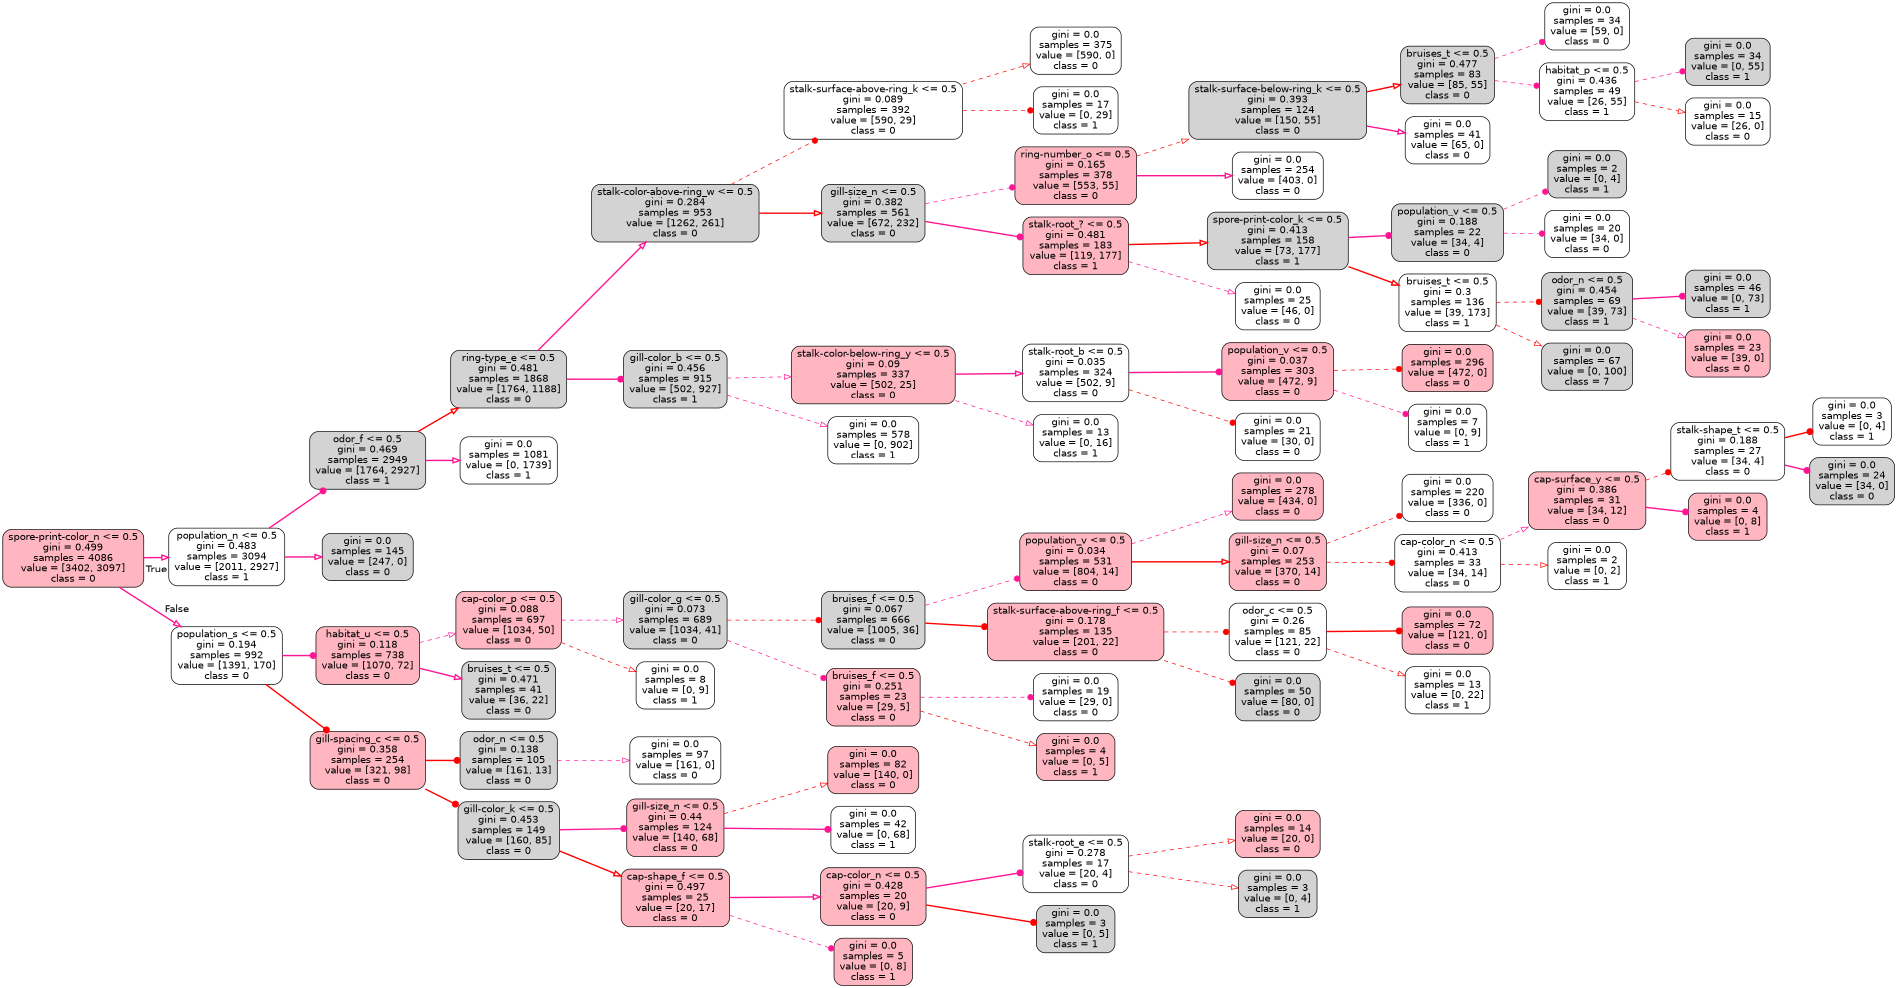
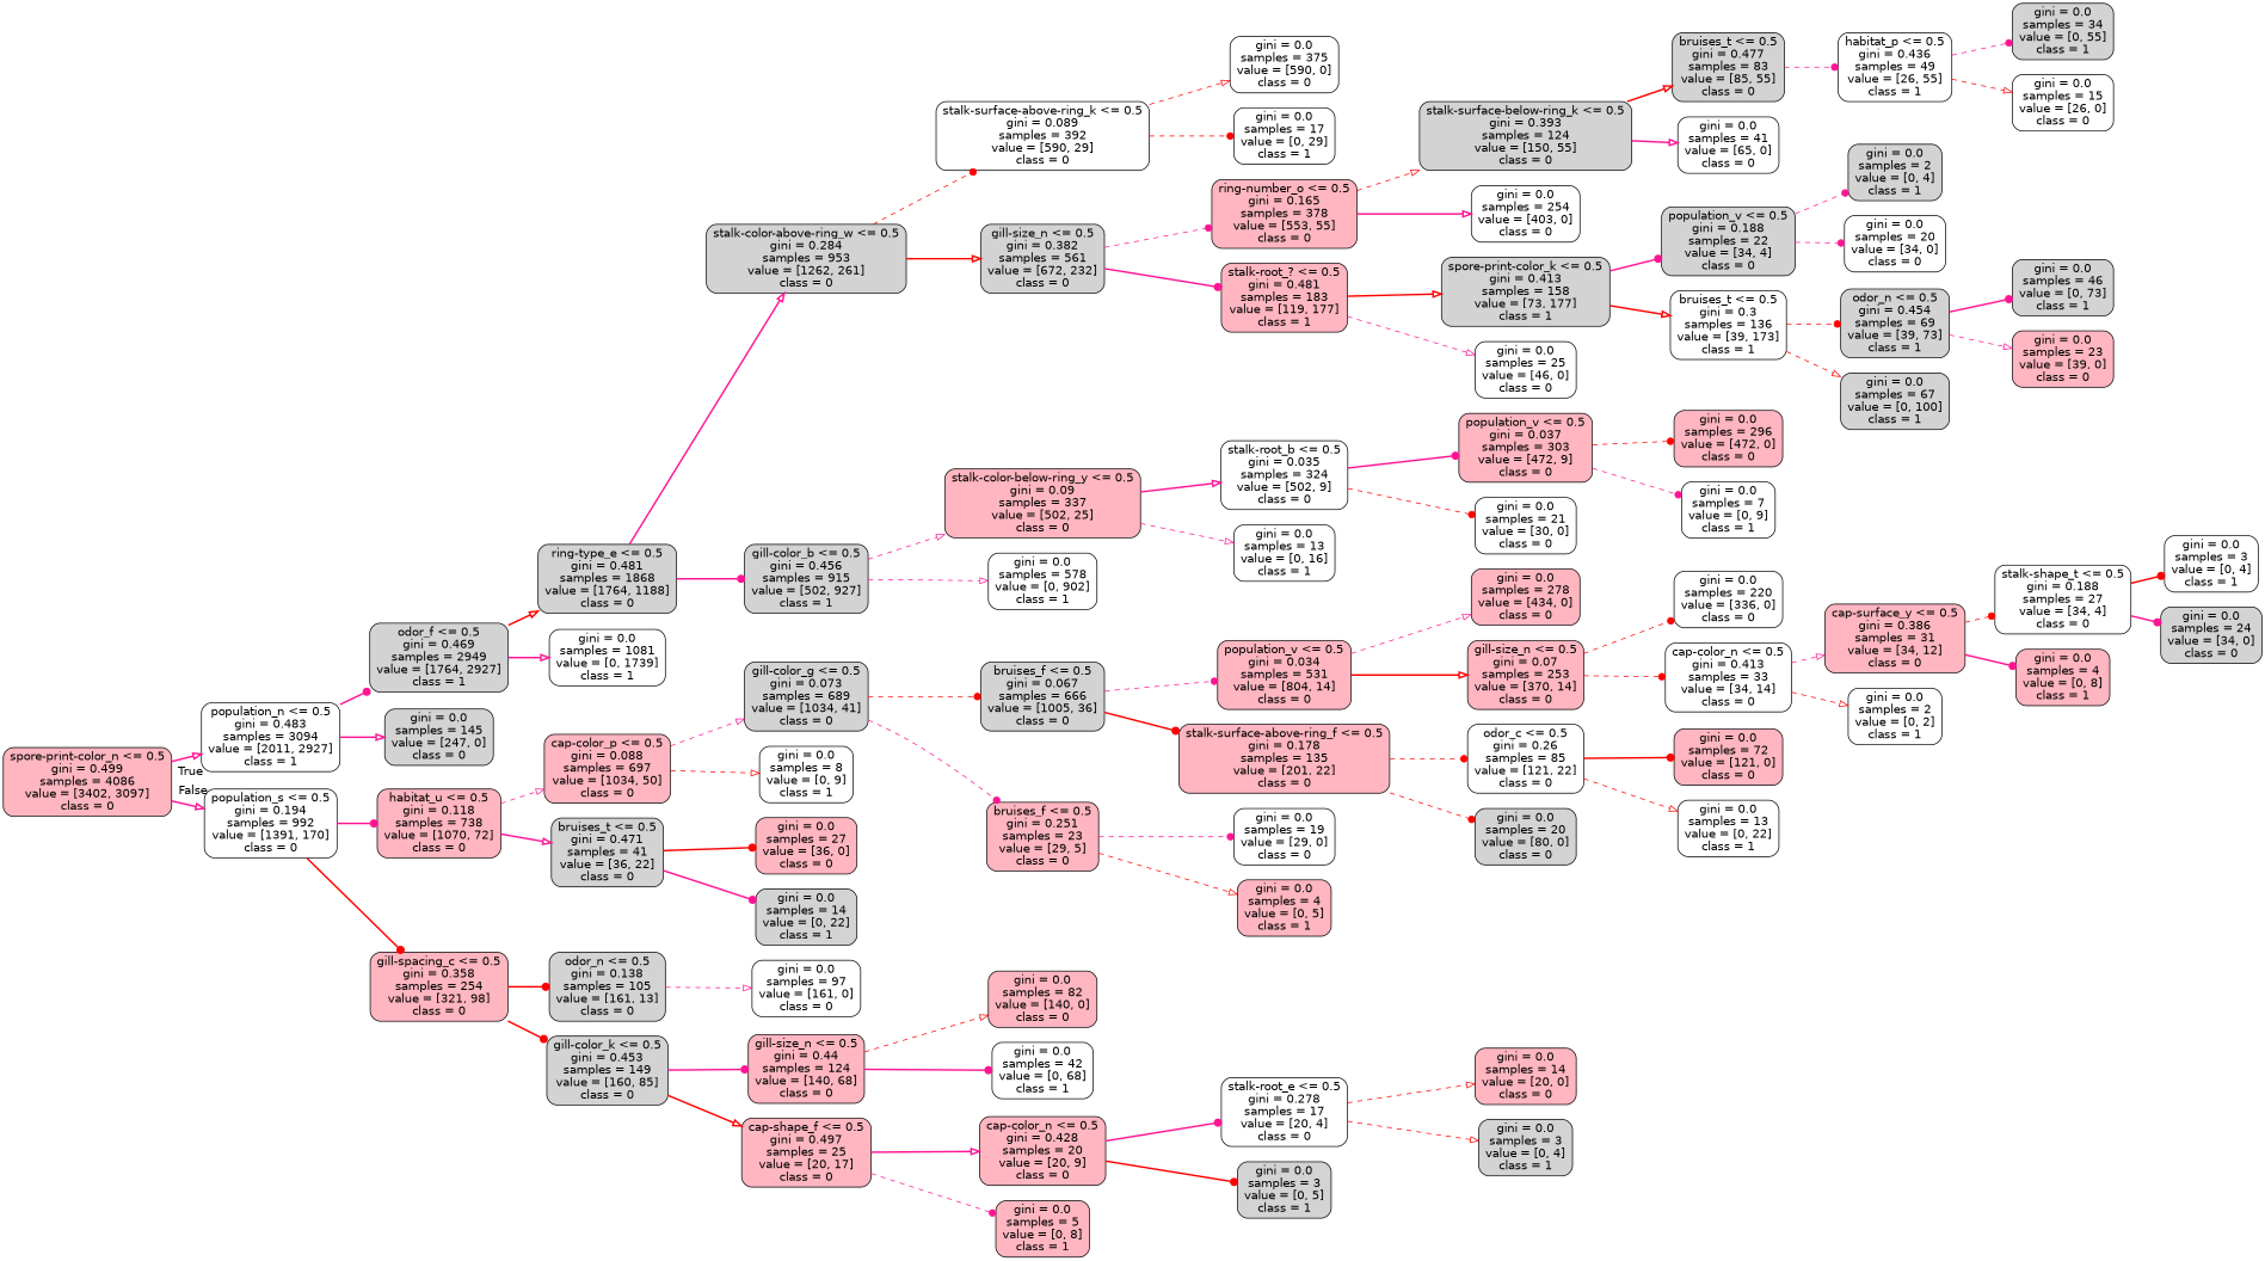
  digraph {
    rankdir=LR
    node [color=black fillcolor=white fontname=helvetica shape=box style="filled, rounded"]
    edge [arrowhead=dot color=deeppink fontname=helvetica style=dashed]
    n1 [fillcolor=lightpink label="spore-print-color_n <= 0.5\ngini = 0.499\nsamples = 4086\nvalue = [3402, 3097]\nclass = 0"]
    n2 [label="population_n <= 0.5\ngini = 0.483\nsamples = 3094\nvalue = [2011, 2927]\nclass = 1"]
    n3 [label="population_s <= 0.5\ngini = 0.194\nsamples = 992\nvalue = [1391, 170]\nclass = 0"]
    n4 [fillcolor=lightgrey label="odor_f <= 0.5\ngini = 0.469\nsamples = 2949\nvalue = [1764, 2927]\nclass = 1"]
    n5 [fillcolor=lightgrey label="gini = 0.0\nsamples = 145\nvalue = [247, 0]\nclass = 0"]
    n6 [fillcolor=lightpink label="habitat_u <= 0.5\ngini = 0.118\nsamples = 738\nvalue = [1070, 72]\nclass = 0"]
    n7 [fillcolor=lightpink label="gill-spacing_c <= 0.5\ngini = 0.358\nsamples = 254\nvalue = [321, 98]\nclass = 0"]
    n8 [fillcolor=lightgrey label="ring-type_e <= 0.5\ngini = 0.481\nsamples = 1868\nvalue = [1764, 1188]\nclass = 0"]
    n9 [label="gini = 0.0\nsamples = 1081\nvalue = [0, 1739]\nclass = 1"]
    n10 [fillcolor=lightgrey label="stalk-color-above-ring_w <= 0.5\ngini = 0.284\nsamples = 953\nvalue = [1262, 261]\nclass = 0"]
    n11 [fillcolor=lightgrey label="gill-color_b <= 0.5\ngini = 0.456\nsamples = 915\nvalue = [502, 927]\nclass = 1"]
    n12 [label="stalk-surface-above-ring_k <= 0.5\ngini = 0.089\nsamples = 392\nvalue = [590, 29]\nclass = 0"]
    n13 [fillcolor=lightgrey label="gill-size_n <= 0.5\ngini = 0.382\nsamples = 561\nvalue = [672, 232]\nclass = 0"]
    n14 [fillcolor=lightpink label="stalk-color-below-ring_y <= 0.5\ngini = 0.09\nsamples = 337\nvalue = [502, 25]\nclass = 0"]
    n15 [label="gini = 0.0\nsamples = 578\nvalue = [0, 902]\nclass = 1"]
    n16 [label="gini = 0.0\nsamples = 375\nvalue = [590, 0]\nclass = 0"]
    n17 [label="gini = 0.0\nsamples = 17\nvalue = [0, 29]\nclass = 1"]
    n18 [fillcolor=lightpink label="ring-number_o <= 0.5\ngini = 0.165\nsamples = 378\nvalue = [553, 55]\nclass = 0"]
    n19 [fillcolor=lightpink label="stalk-root_? <= 0.5\ngini = 0.481\nsamples = 183\nvalue = [119, 177]\nclass = 1"]
    n20 [fillcolor=lightgrey label="stalk-surface-below-ring_k <= 0.5\ngini = 0.393\nsamples = 124\nvalue = [150, 55]\nclass = 0"]
    n21 [label="gini = 0.0\nsamples = 254\nvalue = [403, 0]\nclass = 0"]
    n22 [fillcolor=lightgrey label="spore-print-color_k <= 0.5\ngini = 0.413\nsamples = 158\nvalue = [73, 177]\nclass = 1"]
    n23 [label="gini = 0.0\nsamples = 25\nvalue = [46, 0]\nclass = 0"]
    n24 [fillcolor=lightgrey label="bruises_t <= 0.5\ngini = 0.477\nsamples = 83\nvalue = [85, 55]\nclass = 0"]
    n25 [label="gini = 0.0\nsamples = 41\nvalue = [65, 0]\nclass = 0"]
-   n26 [label="gini = 0.0\nsamples = 34\nvalue = [59, 0]\nclass = 0"]
    n27 [label="habitat_p <= 0.5\ngini = 0.436\nsamples = 49\nvalue = [26, 55]\nclass = 1"]
    n28 [fillcolor=lightgrey label="gini = 0.0\nsamples = 34\nvalue = [0, 55]\nclass = 1"]
    n29 [label="gini = 0.0\nsamples = 15\nvalue = [26, 0]\nclass = 0"]
    n30 [fillcolor=lightgrey label="population_v <= 0.5\ngini = 0.188\nsamples = 22\nvalue = [34, 4]\nclass = 0"]
    n31 [label="bruises_t <= 0.5\ngini = 0.3\nsamples = 136\nvalue = [39, 173]\nclass = 1"]
    n32 [fillcolor=lightgrey label="gini = 0.0\nsamples = 2\nvalue = [0, 4]\nclass = 1"]
    n33 [label="gini = 0.0\nsamples = 20\nvalue = [34, 0]\nclass = 0"]
    n34 [fillcolor=lightgrey label="odor_n <= 0.5\ngini = 0.454\nsamples = 69\nvalue = [39, 73]\nclass = 1"]
-   n35 [fillcolor=lightgrey label="gini = 0.0\nsamples = 67\nvalue = [0, 100]\nclass = 7"]
+   n35 [fillcolor=lightgrey label="gini = 0.0\nsamples = 67\nvalue = [0, 100]\nclass = 1"]
    n36 [fillcolor=lightgrey label="gini = 0.0\nsamples = 46\nvalue = [0, 73]\nclass = 1"]
    n37 [fillcolor=lightpink label="gini = 0.0\nsamples = 23\nvalue = [39, 0]\nclass = 0"]
    n38 [label="stalk-root_b <= 0.5\ngini = 0.035\nsamples = 324\nvalue = [502, 9]\nclass = 0"]
    n39 [label="gini = 0.0\nsamples = 13\nvalue = [0, 16]\nclass = 1"]
    n40 [fillcolor=lightpink label="population_v <= 0.5\ngini = 0.037\nsamples = 303\nvalue = [472, 9]\nclass = 0"]
    n41 [label="gini = 0.0\nsamples = 21\nvalue = [30, 0]\nclass = 0"]
    n42 [fillcolor=lightpink label="gini = 0.0\nsamples = 296\nvalue = [472, 0]\nclass = 0"]
    n43 [label="gini = 0.0\nsamples = 7\nvalue = [0, 9]\nclass = 1"]
    n44 [fillcolor=lightpink label="cap-color_p <= 0.5\ngini = 0.088\nsamples = 697\nvalue = [1034, 50]\nclass = 0"]
    n45 [fillcolor=lightgrey label="bruises_t <= 0.5\ngini = 0.471\nsamples = 41\nvalue = [36, 22]\nclass = 0"]
    n46 [fillcolor=lightgrey label="odor_n <= 0.5\ngini = 0.138\nsamples = 105\nvalue = [161, 13]\nclass = 0"]
    n47 [fillcolor=lightgrey label="gill-color_k <= 0.5\ngini = 0.453\nsamples = 149\nvalue = [160, 85]\nclass = 0"]
    n48 [fillcolor=lightgrey label="gill-color_g <= 0.5\ngini = 0.073\nsamples = 689\nvalue = [1034, 41]\nclass = 0"]
    n49 [label="gini = 0.0\nsamples = 8\nvalue = [0, 9]\nclass = 1"]
+   n50 [fillcolor=lightpink label="gini = 0.0\nsamples = 27\nvalue = [36, 0]\nclass = 0"]
+   n51 [fillcolor=lightgrey label="gini = 0.0\nsamples = 14\nvalue = [0, 22]\nclass = 1"]
    n52 [fillcolor=lightgrey label="bruises_f <= 0.5\ngini = 0.067\nsamples = 666\nvalue = [1005, 36]\nclass = 0"]
    n53 [fillcolor=lightpink label="bruises_f <= 0.5\ngini = 0.251\nsamples = 23\nvalue = [29, 5]\nclass = 0"]
    n54 [fillcolor=lightpink label="population_v <= 0.5\ngini = 0.034\nsamples = 531\nvalue = [804, 14]\nclass = 0"]
    n55 [fillcolor=lightpink label="stalk-surface-above-ring_f <= 0.5\ngini = 0.178\nsamples = 135\nvalue = [201, 22]\nclass = 0"]
    n56 [label="gini = 0.0\nsamples = 19\nvalue = [29, 0]\nclass = 0"]
    n57 [fillcolor=lightpink label="gini = 0.0\nsamples = 4\nvalue = [0, 5]\nclass = 1"]
    n58 [fillcolor=lightpink label="gini = 0.0\nsamples = 278\nvalue = [434, 0]\nclass = 0"]
    n59 [fillcolor=lightpink label="gill-size_n <= 0.5\ngini = 0.07\nsamples = 253\nvalue = [370, 14]\nclass = 0"]
    n60 [label="odor_c <= 0.5\ngini = 0.26\nsamples = 85\nvalue = [121, 22]\nclass = 0"]
-   n61 [fillcolor=lightgrey label="gini = 0.0\nsamples = 50\nvalue = [80, 0]\nclass = 0"]
+   n61 [fillcolor=lightgrey label="gini = 0.0\nsamples = 20\nvalue = [80, 0]\nclass = 0"]
    n62 [label="gini = 0.0\nsamples = 220\nvalue = [336, 0]\nclass = 0"]
    n63 [label="cap-color_n <= 0.5\ngini = 0.413\nsamples = 33\nvalue = [34, 14]\nclass = 0"]
    n64 [fillcolor=lightpink label="cap-surface_y <= 0.5\ngini = 0.386\nsamples = 31\nvalue = [34, 12]\nclass = 0"]
    n65 [label="gini = 0.0\nsamples = 2\nvalue = [0, 2]\nclass = 1"]
    n66 [label="stalk-shape_t <= 0.5\ngini = 0.188\nsamples = 27\nvalue = [34, 4]\nclass = 0"]
    n67 [fillcolor=lightpink label="gini = 0.0\nsamples = 4\nvalue = [0, 8]\nclass = 1"]
    n68 [label="gini = 0.0\nsamples = 3\nvalue = [0, 4]\nclass = 1"]
    n69 [fillcolor=lightgrey label="gini = 0.0\nsamples = 24\nvalue = [34, 0]\nclass = 0"]
    n70 [fillcolor=lightpink label="gini = 0.0\nsamples = 72\nvalue = [121, 0]\nclass = 0"]
    n71 [label="gini = 0.0\nsamples = 13\nvalue = [0, 22]\nclass = 1"]
    n72 [label="gini = 0.0\nsamples = 97\nvalue = [161, 0]\nclass = 0"]
    n73 [fillcolor=lightpink label="gill-size_n <= 0.5\ngini = 0.44\nsamples = 124\nvalue = [140, 68]\nclass = 0"]
    n74 [fillcolor=lightpink label="cap-shape_f <= 0.5\ngini = 0.497\nsamples = 25\nvalue = [20, 17]\nclass = 0"]
    n75 [fillcolor=lightpink label="gini = 0.0\nsamples = 82\nvalue = [140, 0]\nclass = 0"]
    n76 [label="gini = 0.0\nsamples = 42\nvalue = [0, 68]\nclass = 1"]
    n77 [fillcolor=lightpink label="cap-color_n <= 0.5\ngini = 0.428\nsamples = 20\nvalue = [20, 9]\nclass = 0"]
    n78 [fillcolor=lightpink label="gini = 0.0\nsamples = 5\nvalue = [0, 8]\nclass = 1"]
    n79 [label="stalk-root_e <= 0.5\ngini = 0.278\nsamples = 17\nvalue = [20, 4]\nclass = 0"]
    n80 [fillcolor=lightgrey label="gini = 0.0\nsamples = 3\nvalue = [0, 5]\nclass = 1"]
    n81 [fillcolor=lightpink label="gini = 0.0\nsamples = 14\nvalue = [20, 0]\nclass = 0"]
    n82 [fillcolor=lightgrey label="gini = 0.0\nsamples = 3\nvalue = [0, 4]\nclass = 1"]
    n1 -> n2 [arrowhead=onormal headlabel=True labelangle=45 labeldistance=2.5 style=bold]
    n1 -> n3 [arrowhead=onormal headlabel=False labelangle=-45 labeldistance=2.5 style=bold]
    n2 -> n4 [style=bold]
    n2 -> n5 [arrowhead=onormal style=bold]
    n3 -> n6 [style=bold]
    n3 -> n7 [color=red style=bold]
    n4 -> n8 [arrowhead=onormal color=red style=bold]
    n4 -> n9 [arrowhead=onormal style=bold]
    n6 -> n44 [arrowhead=onormal]
    n6 -> n45 [arrowhead=onormal style=bold]
    n7 -> n46 [color=red style=bold]
    n7 -> n47 [color=red style=bold]
    n8 -> n10 [arrowhead=onormal style=bold]
    n8 -> n11 [style=bold]
    n10 -> n12 [color=red]
    n10 -> n13 [arrowhead=onormal color=red style=bold]
    n11 -> n14 [arrowhead=onormal]
    n11 -> n15 [arrowhead=onormal]
    n12 -> n16 [arrowhead=onormal color=red]
    n12 -> n17 [color=red]
    n13 -> n18
    n13 -> n19 [style=bold]
    n14 -> n38 [arrowhead=onormal style=bold]
    n14 -> n39 [arrowhead=onormal]
    n18 -> n20 [arrowhead=onormal color=red]
    n18 -> n21 [arrowhead=onormal style=bold]
    n19 -> n22 [arrowhead=onormal color=red style=bold]
    n19 -> n23 [arrowhead=onormal]
    n20 -> n24 [arrowhead=onormal color=red style=bold]
    n20 -> n25 [arrowhead=onormal style=bold]
    n22 -> n30 [style=bold]
    n22 -> n31 [arrowhead=onormal color=red style=bold]
-   n24 -> n26
    n24 -> n27
    n27 -> n28
    n27 -> n29 [arrowhead=onormal color=red]
    n30 -> n32
    n30 -> n33
    n31 -> n34 [color=red]
    n31 -> n35 [arrowhead=onormal color=red]
    n34 -> n36 [style=bold]
    n34 -> n37 [arrowhead=onormal]
    n38 -> n40 [style=bold]
    n38 -> n41 [color=red]
    n40 -> n42 [color=red]
    n40 -> n43
    n44 -> n48 [arrowhead=onormal]
    n44 -> n49 [arrowhead=onormal color=red]
+   n45 -> n50 [color=red style=bold]
+   n45 -> n51 [style=bold]
    n46 -> n72 [arrowhead=onormal]
    n47 -> n73 [style=bold]
    n47 -> n74 [arrowhead=onormal color=red style=bold]
    n48 -> n52 [color=red]
    n48 -> n53
    n52 -> n54
    n52 -> n55 [color=red style=bold]
    n53 -> n56
    n53 -> n57 [arrowhead=onormal color=red]
    n54 -> n58 [arrowhead=onormal]
    n54 -> n59 [arrowhead=onormal color=red style=bold]
    n55 -> n60 [color=red]
    n55 -> n61 [color=red]
    n59 -> n62 [color=red]
    n59 -> n63 [color=red]
    n60 -> n70 [color=red style=bold]
    n60 -> n71 [arrowhead=onormal color=red]
    n63 -> n64 [arrowhead=onormal]
    n63 -> n65 [arrowhead=onormal color=red]
    n64 -> n66 [color=red]
    n64 -> n67 [style=bold]
    n66 -> n68 [color=red style=bold]
    n66 -> n69 [style=bold]
    n73 -> n75 [arrowhead=onormal color=red]
    n73 -> n76 [style=bold]
    n74 -> n77 [arrowhead=onormal style=bold]
    n74 -> n78
    n77 -> n79 [style=bold]
    n77 -> n80 [color=red style=bold]
    n79 -> n81 [arrowhead=onormal color=red]
    n79 -> n82 [arrowhead=onormal color=red]
  }
